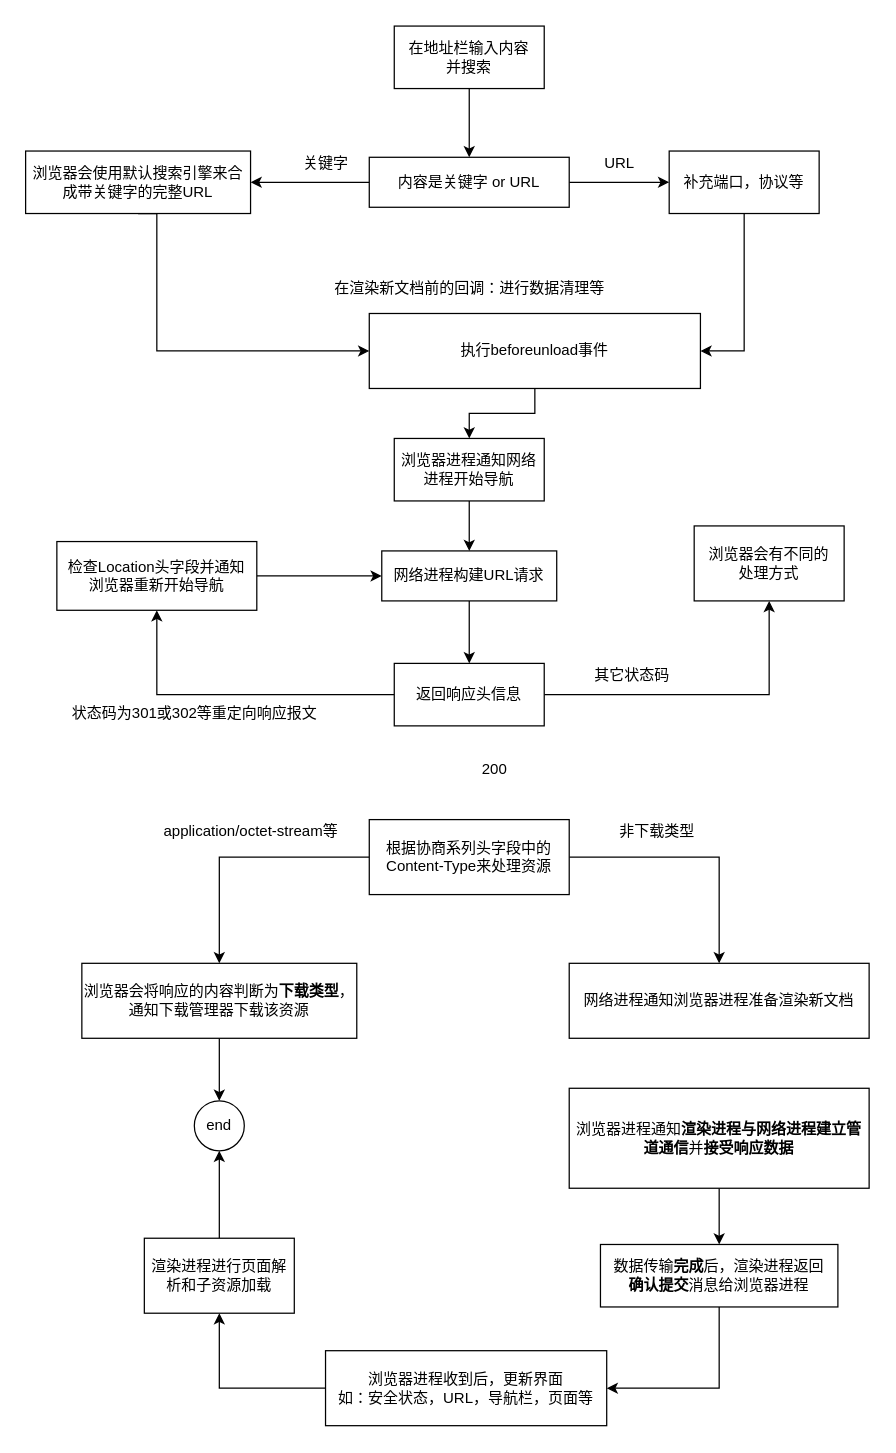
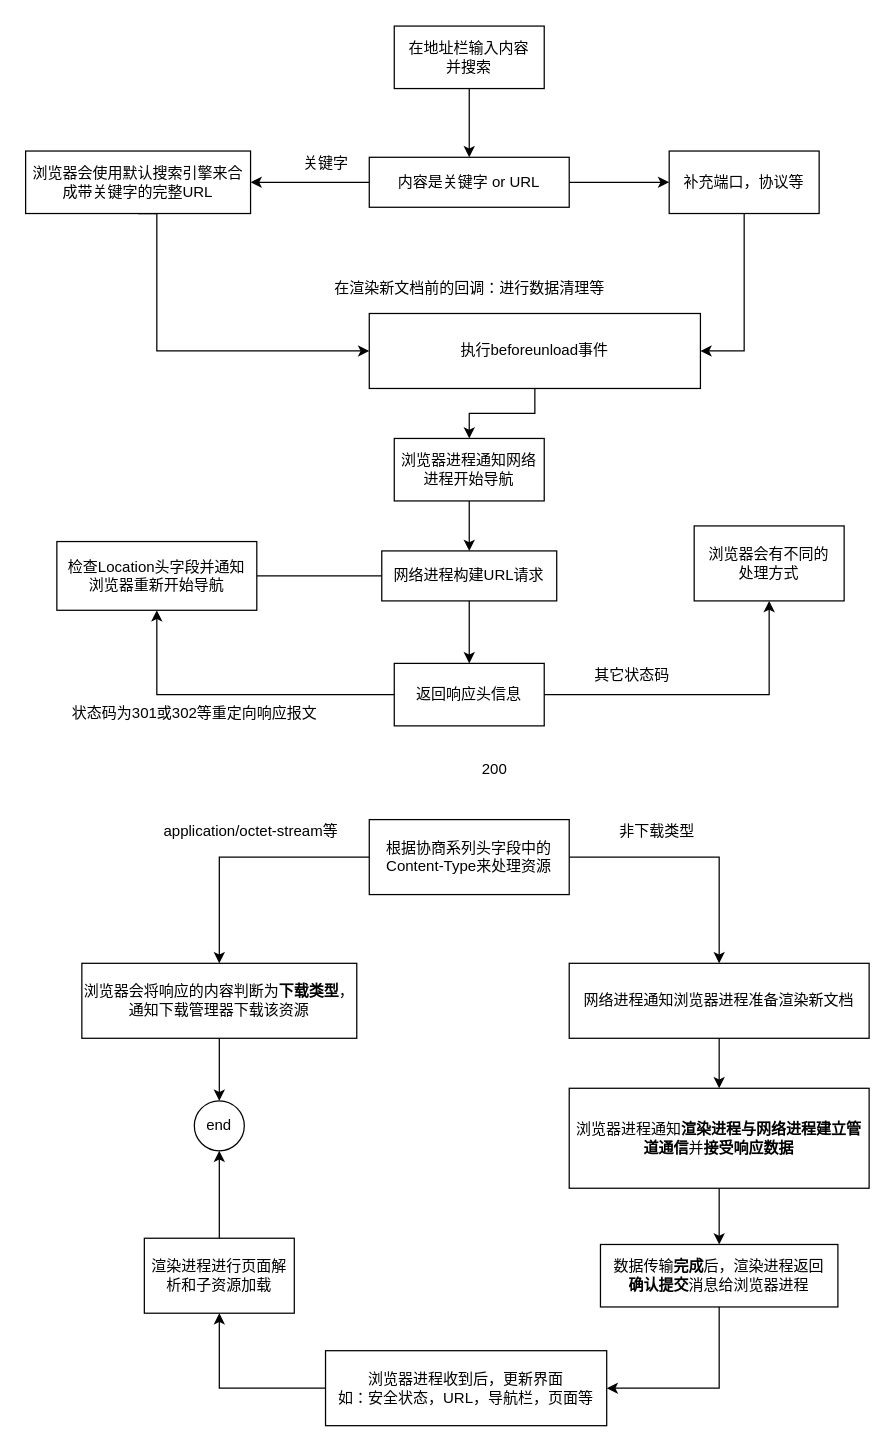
  <mxCell id="0" />
  <mxCell id="1" parent="0" />
  <mxCell id="2" value="" style="edgeStyle=orthogonalEdgeStyle;rounded=0;orthogonalLoop=1;jettySize=auto;html=1;" edge="1" parent="1" source="3" target="6"><mxGeometry relative="1" as="geometry" /></mxCell>
  <mxCell id="3" value="在地址栏输入内容&lt;br&gt;并搜索" style="rounded=0;whiteSpace=wrap;html=1;" vertex="1" parent="1"><mxGeometry x="315" y="20" width="120" height="50" as="geometry" /></mxCell>
  <mxCell id="4" value="" style="edgeStyle=orthogonalEdgeStyle;rounded=0;orthogonalLoop=1;jettySize=auto;html=1;" edge="1" parent="1" source="6" target="8"><mxGeometry relative="1" as="geometry" /></mxCell>
  <mxCell id="5" value="" style="edgeStyle=orthogonalEdgeStyle;rounded=0;orthogonalLoop=1;jettySize=auto;html=1;" edge="1" parent="1" source="6" target="11"><mxGeometry relative="1" as="geometry" /></mxCell>
  <mxCell id="6" value="内容是关键字 or URL" style="whiteSpace=wrap;html=1;rounded=0;" vertex="1" parent="1"><mxGeometry x="295" y="125" width="160" height="40" as="geometry" /></mxCell>
  <mxCell id="7" value="" style="edgeStyle=orthogonalEdgeStyle;rounded=0;orthogonalLoop=1;jettySize=auto;html=1;entryX=0;entryY=0.5;entryDx=0;entryDy=0;exitX=0.5;exitY=1;exitDx=0;exitDy=0;" edge="1" parent="1" source="8" target="14"><mxGeometry relative="1" as="geometry"><Array as="points"><mxPoint x="125" y="280" /></Array></mxGeometry></mxCell>
  <mxCell id="8" value="浏览器会使用默认搜索引擎来合成带关键字的完整URL" style="whiteSpace=wrap;html=1;rounded=0;" vertex="1" parent="1"><mxGeometry x="20" y="120" width="180" height="50" as="geometry" /></mxCell>
  <mxCell id="9" value="关键字" style="text;html=1;align=center;verticalAlign=middle;resizable=0;points=[];autosize=1;strokeColor=none;" vertex="1" parent="1"><mxGeometry x="235" y="120" width="50" height="20" as="geometry" /></mxCell>
  <mxCell id="10" style="edgeStyle=orthogonalEdgeStyle;rounded=0;orthogonalLoop=1;jettySize=auto;html=1;entryX=1;entryY=0.5;entryDx=0;entryDy=0;" edge="1" parent="1" source="11" target="14"><mxGeometry relative="1" as="geometry"><Array as="points"><mxPoint x="595" y="280" /></Array></mxGeometry></mxCell>
  <mxCell id="11" value="补充端口，协议等" style="whiteSpace=wrap;html=1;rounded=0;" vertex="1" parent="1"><mxGeometry x="535" y="120" width="120" height="50" as="geometry" /></mxCell>
- <mxCell id="12" value="URL" style="text;html=1;align=center;verticalAlign=middle;resizable=0;points=[];autosize=1;strokeColor=none;" vertex="1" parent="1"><mxGeometry x="475" y="120" width="40" height="20" as="geometry" /></mxCell>
  <mxCell id="13" style="edgeStyle=orthogonalEdgeStyle;rounded=0;orthogonalLoop=1;jettySize=auto;html=1;entryX=0.5;entryY=0;entryDx=0;entryDy=0;strokeColor=#000000;" edge="1" parent="1" source="14" target="36"><mxGeometry relative="1" as="geometry" /></mxCell>
  <mxCell id="14" value="执行beforeunload事件" style="whiteSpace=wrap;html=1;rounded=0;" vertex="1" parent="1"><mxGeometry x="295" y="250" width="265" height="60" as="geometry" /></mxCell>
  <mxCell id="15" value="在渲染新文档前的回调：进行数据清理等" style="text;html=1;align=center;verticalAlign=middle;resizable=0;points=[];autosize=1;strokeColor=none;" vertex="1" parent="1"><mxGeometry x="260" y="220" width="230" height="20" as="geometry" /></mxCell>
  <mxCell id="16" value="" style="edgeStyle=orthogonalEdgeStyle;rounded=0;orthogonalLoop=1;jettySize=auto;html=1;" edge="1" parent="1" source="18" target="20"><mxGeometry relative="1" as="geometry" /></mxCell>
  <mxCell id="17" value="" style="edgeStyle=orthogonalEdgeStyle;rounded=0;orthogonalLoop=1;jettySize=auto;html=1;" edge="1" parent="1" source="18" target="26"><mxGeometry relative="1" as="geometry" /></mxCell>
  <mxCell id="18" value="返回响应头信息" style="whiteSpace=wrap;html=1;rounded=0;" vertex="1" parent="1"><mxGeometry x="315" y="530" width="120" height="50" as="geometry" /></mxCell>
- <mxCell id="19" style="edgeStyle=orthogonalEdgeStyle;rounded=0;orthogonalLoop=1;jettySize=auto;html=1;exitX=1;exitY=0.5;exitDx=0;exitDy=0;entryX=0;entryY=0.5;entryDx=0;entryDy=0;strokeColor=#000000;" edge="1" parent="1" source="20" target="38"><mxGeometry relative="1" as="geometry" /></mxCell>
+ <mxCell id="19" style="edgeStyle=orthogonalEdgeStyle;rounded=0;orthogonalLoop=1;jettySize=auto;html=1;exitX=1;exitY=0.5;exitDx=0;exitDy=0;entryX=0;entryY=0.5;entryDx=0;entryDy=0;strokeColor=#000000;endArrow=none;" edge="1" parent="1" source="20" target="38"><mxGeometry relative="1" as="geometry" /></mxCell>
  <mxCell id="20" value="检查Location头字段并通知&lt;br&gt;浏览器重新开始导航" style="whiteSpace=wrap;html=1;rounded=0;" vertex="1" parent="1"><mxGeometry x="45" y="432.5" width="160" height="55" as="geometry" /></mxCell>
  <mxCell id="21" value="状态码为301或302等重定向响应报文" style="text;html=1;align=center;verticalAlign=middle;resizable=0;points=[];autosize=1;strokeColor=none;" vertex="1" parent="1"><mxGeometry x="50" y="560" width="210" height="20" as="geometry" /></mxCell>
  <mxCell id="22" style="edgeStyle=orthogonalEdgeStyle;rounded=0;orthogonalLoop=1;jettySize=auto;html=1;entryX=0.5;entryY=0;entryDx=0;entryDy=0;exitX=0;exitY=0.5;exitDx=0;exitDy=0;" edge="1" parent="1" source="24" target="29"><mxGeometry relative="1" as="geometry"><mxPoint x="215" y="805" as="targetPoint" /></mxGeometry></mxCell>
  <mxCell id="23" value="" style="edgeStyle=orthogonalEdgeStyle;rounded=0;orthogonalLoop=1;jettySize=auto;html=1;strokeColor=#000000;exitX=1;exitY=0.5;exitDx=0;exitDy=0;" edge="1" parent="1" source="24" target="33"><mxGeometry relative="1" as="geometry" /></mxCell>
  <mxCell id="24" value="根据协商系列头字段中的Content-Type来处理资源" style="whiteSpace=wrap;html=1;rounded=0;" vertex="1" parent="1"><mxGeometry x="295" y="655" width="160" height="60" as="geometry" /></mxCell>
  <mxCell id="25" value="200" style="text;html=1;align=center;verticalAlign=middle;resizable=0;points=[];autosize=1;strokeColor=none;" vertex="1" parent="1"><mxGeometry x="375" y="605" width="40" height="20" as="geometry" /></mxCell>
  <mxCell id="26" value="浏览器会有不同的&lt;br&gt;处理方式" style="whiteSpace=wrap;html=1;rounded=0;" vertex="1" parent="1"><mxGeometry x="555" y="420" width="120" height="60" as="geometry" /></mxCell>
  <mxCell id="27" value="其它状态码" style="text;html=1;align=center;verticalAlign=middle;resizable=0;points=[];autosize=1;strokeColor=none;" vertex="1" parent="1"><mxGeometry x="465" y="530" width="80" height="20" as="geometry" /></mxCell>
  <mxCell id="28" value="" style="edgeStyle=orthogonalEdgeStyle;rounded=0;orthogonalLoop=1;jettySize=auto;html=1;strokeColor=#000000;" edge="1" parent="1" source="29" target="31"><mxGeometry relative="1" as="geometry" /></mxCell>
  <mxCell id="29" value="浏览器会将响应的内容判断为&lt;b&gt;下载类型&lt;/b&gt;，通知下载管理器下载该资源" style="whiteSpace=wrap;html=1;rounded=0;" vertex="1" parent="1"><mxGeometry x="65" y="770" width="220" height="60" as="geometry" /></mxCell>
  <mxCell id="30" value="&lt;span&gt;application/octet-stream等&lt;/span&gt;" style="text;html=1;align=center;verticalAlign=middle;resizable=0;points=[];autosize=1;strokeColor=none;" vertex="1" parent="1"><mxGeometry x="125" y="655" width="150" height="20" as="geometry" /></mxCell>
  <mxCell id="31" value="end" style="ellipse;whiteSpace=wrap;html=1;rounded=0;" vertex="1" parent="1"><mxGeometry x="155" y="880" width="40" height="40" as="geometry" /></mxCell>
+ <mxCell id="32" value="" style="edgeStyle=orthogonalEdgeStyle;rounded=0;orthogonalLoop=1;jettySize=auto;html=1;strokeColor=#000000;" edge="1" parent="1" source="33" target="40"><mxGeometry relative="1" as="geometry" /></mxCell>
  <mxCell id="33" value="网络进程通知浏览器进程准备渲染新文档" style="whiteSpace=wrap;html=1;rounded=0;" vertex="1" parent="1"><mxGeometry x="455" y="770" width="240" height="60" as="geometry" /></mxCell>
  <mxCell id="34" value="非下载类型" style="text;html=1;align=center;verticalAlign=middle;resizable=0;points=[];autosize=1;strokeColor=none;" vertex="1" parent="1"><mxGeometry x="485" y="655" width="80" height="20" as="geometry" /></mxCell>
  <mxCell id="35" value="" style="edgeStyle=orthogonalEdgeStyle;rounded=0;orthogonalLoop=1;jettySize=auto;html=1;strokeColor=#000000;" edge="1" parent="1" source="36" target="38"><mxGeometry relative="1" as="geometry" /></mxCell>
  <mxCell id="36" value="浏览器进程通知网络进程开始导航" style="whiteSpace=wrap;html=1;rounded=0;" vertex="1" parent="1"><mxGeometry x="315" y="350" width="120" height="50" as="geometry" /></mxCell>
  <mxCell id="37" value="" style="edgeStyle=orthogonalEdgeStyle;rounded=0;orthogonalLoop=1;jettySize=auto;html=1;strokeColor=#000000;" edge="1" parent="1" source="38" target="18"><mxGeometry relative="1" as="geometry" /></mxCell>
  <mxCell id="38" value="网络进程构建URL请求" style="whiteSpace=wrap;html=1;rounded=0;" vertex="1" parent="1"><mxGeometry x="305" y="440" width="140" height="40" as="geometry" /></mxCell>
  <mxCell id="39" style="edgeStyle=orthogonalEdgeStyle;rounded=0;orthogonalLoop=1;jettySize=auto;html=1;entryX=0.5;entryY=0;entryDx=0;entryDy=0;strokeColor=#000000;" edge="1" parent="1" source="40" target="46"><mxGeometry relative="1" as="geometry" /></mxCell>
  <mxCell id="40" value="浏览器进程通知&lt;b&gt;渲染进程与网络进程建立管道通信&lt;/b&gt;并&lt;b&gt;接受响应数据&lt;/b&gt;" style="whiteSpace=wrap;html=1;rounded=0;" vertex="1" parent="1"><mxGeometry x="455" y="870" width="240" height="80" as="geometry" /></mxCell>
  <mxCell id="41" value="" style="edgeStyle=orthogonalEdgeStyle;rounded=0;orthogonalLoop=1;jettySize=auto;html=1;strokeColor=#000000;" edge="1" parent="1" source="42" target="44"><mxGeometry relative="1" as="geometry" /></mxCell>
  <mxCell id="42" value="浏览器进程收到后，更新界面&lt;br&gt;如：安全状态，URL，导航栏，页面等" style="whiteSpace=wrap;html=1;rounded=0;" vertex="1" parent="1"><mxGeometry x="260" y="1080" width="225" height="60" as="geometry" /></mxCell>
  <mxCell id="43" style="edgeStyle=orthogonalEdgeStyle;rounded=0;orthogonalLoop=1;jettySize=auto;html=1;strokeColor=#000000;" edge="1" parent="1" source="44" target="31"><mxGeometry relative="1" as="geometry" /></mxCell>
  <mxCell id="44" value="渲染进程进行页面解析和子资源加载" style="whiteSpace=wrap;html=1;rounded=0;" vertex="1" parent="1"><mxGeometry x="115" y="990" width="120" height="60" as="geometry" /></mxCell>
  <mxCell id="45" style="edgeStyle=orthogonalEdgeStyle;rounded=0;orthogonalLoop=1;jettySize=auto;html=1;entryX=1;entryY=0.5;entryDx=0;entryDy=0;strokeColor=#000000;" edge="1" parent="1" source="46" target="42"><mxGeometry relative="1" as="geometry" /></mxCell>
  <mxCell id="46" value="数据传输&lt;b&gt;完成&lt;/b&gt;后，渲染进程返回&lt;br&gt;&lt;b&gt;确认提交&lt;/b&gt;消息给浏览器进程" style="whiteSpace=wrap;html=1;rounded=0;" vertex="1" parent="1"><mxGeometry x="480" y="995" width="190" height="50" as="geometry" /></mxCell>
